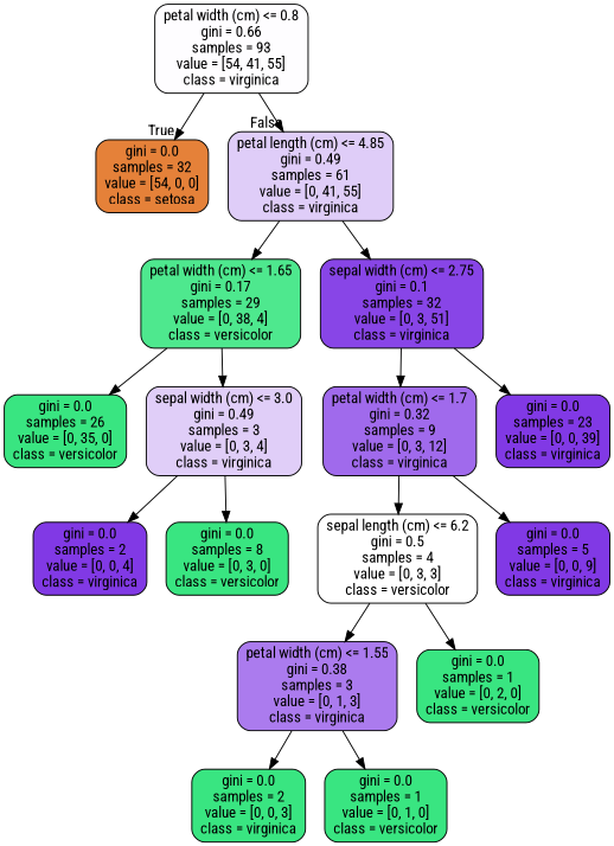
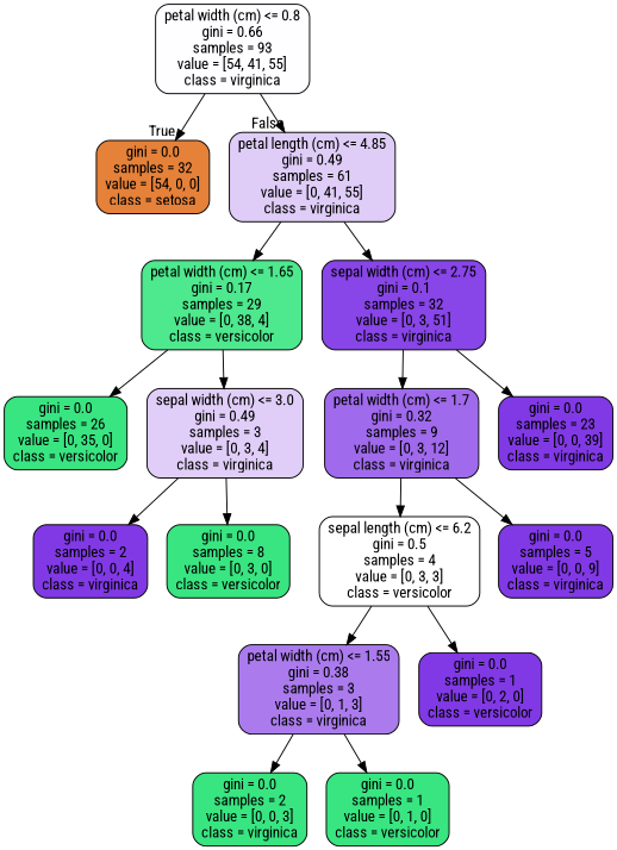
  digraph {
    fontname="Roboto Condensed"
    node [color=black fillcolor="#39e581" fontname="Roboto Condensed" shape=box style="filled, rounded"]
    edge [fontname="Roboto Condensed"]
    n1 [fillcolor="#fefdff" label="petal width (cm) <= 0.8\ngini = 0.66\nsamples = 93\nvalue = [54, 41, 55]\nclass = virginica"]
    n2 [fillcolor="#e58139" label="gini = 0.0\nsamples = 32\nvalue = [54, 0, 0]\nclass = setosa"]
    n3 [fillcolor="#dfcdf8" label="petal length (cm) <= 4.85\ngini = 0.49\nsamples = 61\nvalue = [0, 41, 55]\nclass = virginica"]
    n4 [fillcolor="#4ee88e" label="petal width (cm) <= 1.65\ngini = 0.17\nsamples = 29\nvalue = [0, 38, 4]\nclass = versicolor"]
    n5 [fillcolor="#8845e7" label="sepal width (cm) <= 2.75\ngini = 0.1\nsamples = 32\nvalue = [0, 3, 51]\nclass = virginica"]
    n6 [label="gini = 0.0\nsamples = 26\nvalue = [0, 35, 0]\nclass = versicolor"]
    n7 [fillcolor="#e0cef8" label="sepal width (cm) <= 3.0\ngini = 0.49\nsamples = 3\nvalue = [0, 3, 4]\nclass = virginica"]
    n8 [fillcolor="#a06aec" label="petal width (cm) <= 1.7\ngini = 0.32\nsamples = 9\nvalue = [0, 3, 12]\nclass = virginica"]
    n9 [fillcolor="#8139e5" label="gini = 0.0\nsamples = 23\nvalue = [0, 0, 39]\nclass = virginica"]
    n10 [fillcolor="#8139e5" label="gini = 0.0\nsamples = 2\nvalue = [0, 0, 4]\nclass = virginica"]
    n11 [label="gini = 0.0\nsamples = 8\nvalue = [0, 3, 0]\nclass = versicolor"]
    n12 [fillcolor="#ffffff" label="sepal length (cm) <= 6.2\ngini = 0.5\nsamples = 4\nvalue = [0, 3, 3]\nclass = versicolor"]
    n13 [fillcolor="#8139e5" label="gini = 0.0\nsamples = 5\nvalue = [0, 0, 9]\nclass = virginica"]
    n14 [fillcolor="#ab7bee" label="petal width (cm) <= 1.55\ngini = 0.38\nsamples = 3\nvalue = [0, 1, 3]\nclass = virginica"]
-   n15 [label="gini = 0.0\nsamples = 1\nvalue = [0, 2, 0]\nclass = versicolor"]
+   n15 [fillcolor="#8139e5" label="gini = 0.0\nsamples = 1\nvalue = [0, 2, 0]\nclass = versicolor"]
    n16 [label="gini = 0.0\nsamples = 2\nvalue = [0, 0, 3]\nclass = virginica"]
    n17 [label="gini = 0.0\nsamples = 1\nvalue = [0, 1, 0]\nclass = versicolor"]
    n1 -> n2 [headlabel=True labelangle=45 labeldistance=2.5]
    n1 -> n3 [headlabel=False labelangle=-45 labeldistance=2.5]
    n3 -> n4
    n3 -> n5
    n4 -> n6
    n4 -> n7
    n5 -> n8
    n5 -> n9
    n7 -> n10
    n7 -> n11
    n8 -> n12
    n8 -> n13
    n12 -> n14
    n12 -> n15
    n14 -> n16
    n14 -> n17
  }
